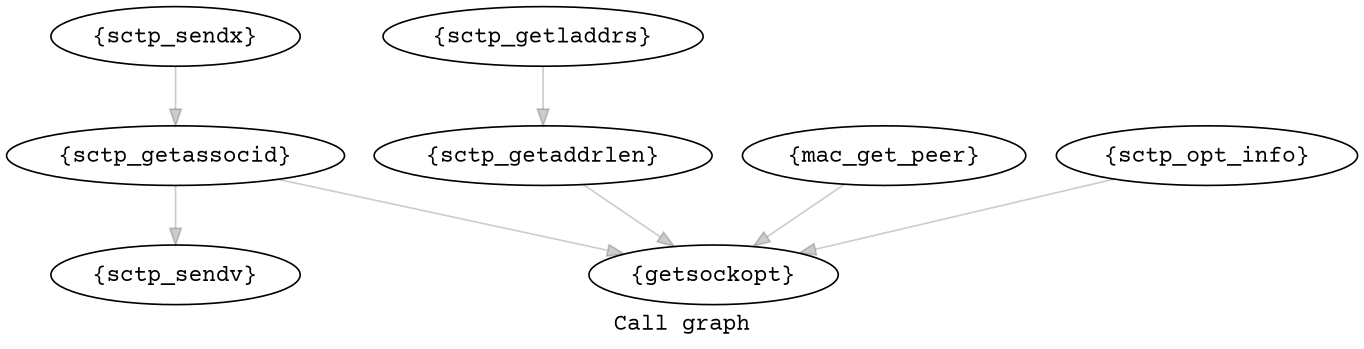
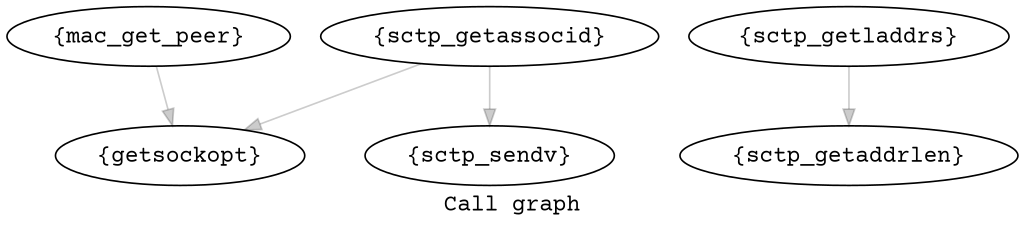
  digraph {
    fontname="Courier Prime"
    label="Call graph"
    node [fontname="Courier Prime"]
    edge [color="#00000033" fontname="Courier Prime"]
    n1 [label="{getsockopt}"]
-   n2 [label="{sctp_sendx}"]
    n3 [label="{sctp_getassocid}"]
    n4 [label="{sctp_sendv}"]
    n5 [label="{sctp_getaddrlen}"]
    n6 [label="{mac_get_peer}"]
-   n7 [label="{sctp_opt_info}"]
    n8 [label="{sctp_getladdrs}"]
-   n2 -> n3
    n3 -> n1
    n3 -> n4
-   n5 -> n1
    n6 -> n1
-   n7 -> n1
    n8 -> n5
  }
